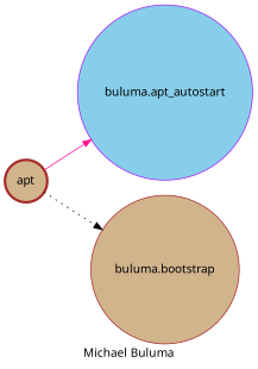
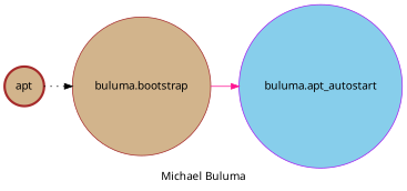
  digraph {
    fontname="Noto Sans"
    label="Michael Buluma"
    rankdir=LR
    node [color=brown fillcolor=tan fontname="Noto Sans" shape=circle style=filled]
    edge [fontname="Noto Sans"]
    n1 [label=apt penwidth=3]
    "buluma.apt_autostart" [color=purple fillcolor=skyblue]
    "buluma.bootstrap"
-   n1 -> "buluma.apt_autostart" [color=deeppink style=solid]
+   "buluma.bootstrap" -> "buluma.apt_autostart" [color=deeppink style=solid]
    n1 -> "buluma.bootstrap" [color=black style=dotted]
  }
